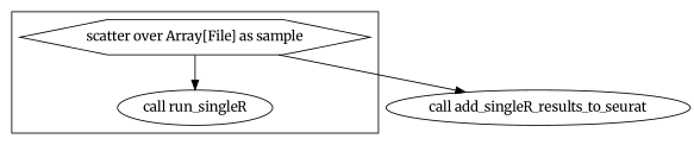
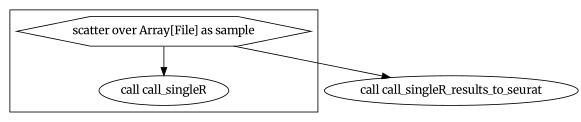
  digraph {
    compound=true
    fontname=Merriweather
    node [fontname=Merriweather]
    edge [fontname=Merriweather]
-   n1 [label="call run_singleR"]
+   n1 [label="call call_singleR"]
    n2 [label="scatter over Array[File] as sample" shape=hexagon]
-   n3 [label="call add_singleR_results_to_seurat"]
+   n3 [label="call call_singleR_results_to_seurat"]
    subgraph cluster_1 {
      fillcolor=white
      style="filled,solid"
      n1
      n2
    }
    n2 -> n1
    n2 -> n3
  }
